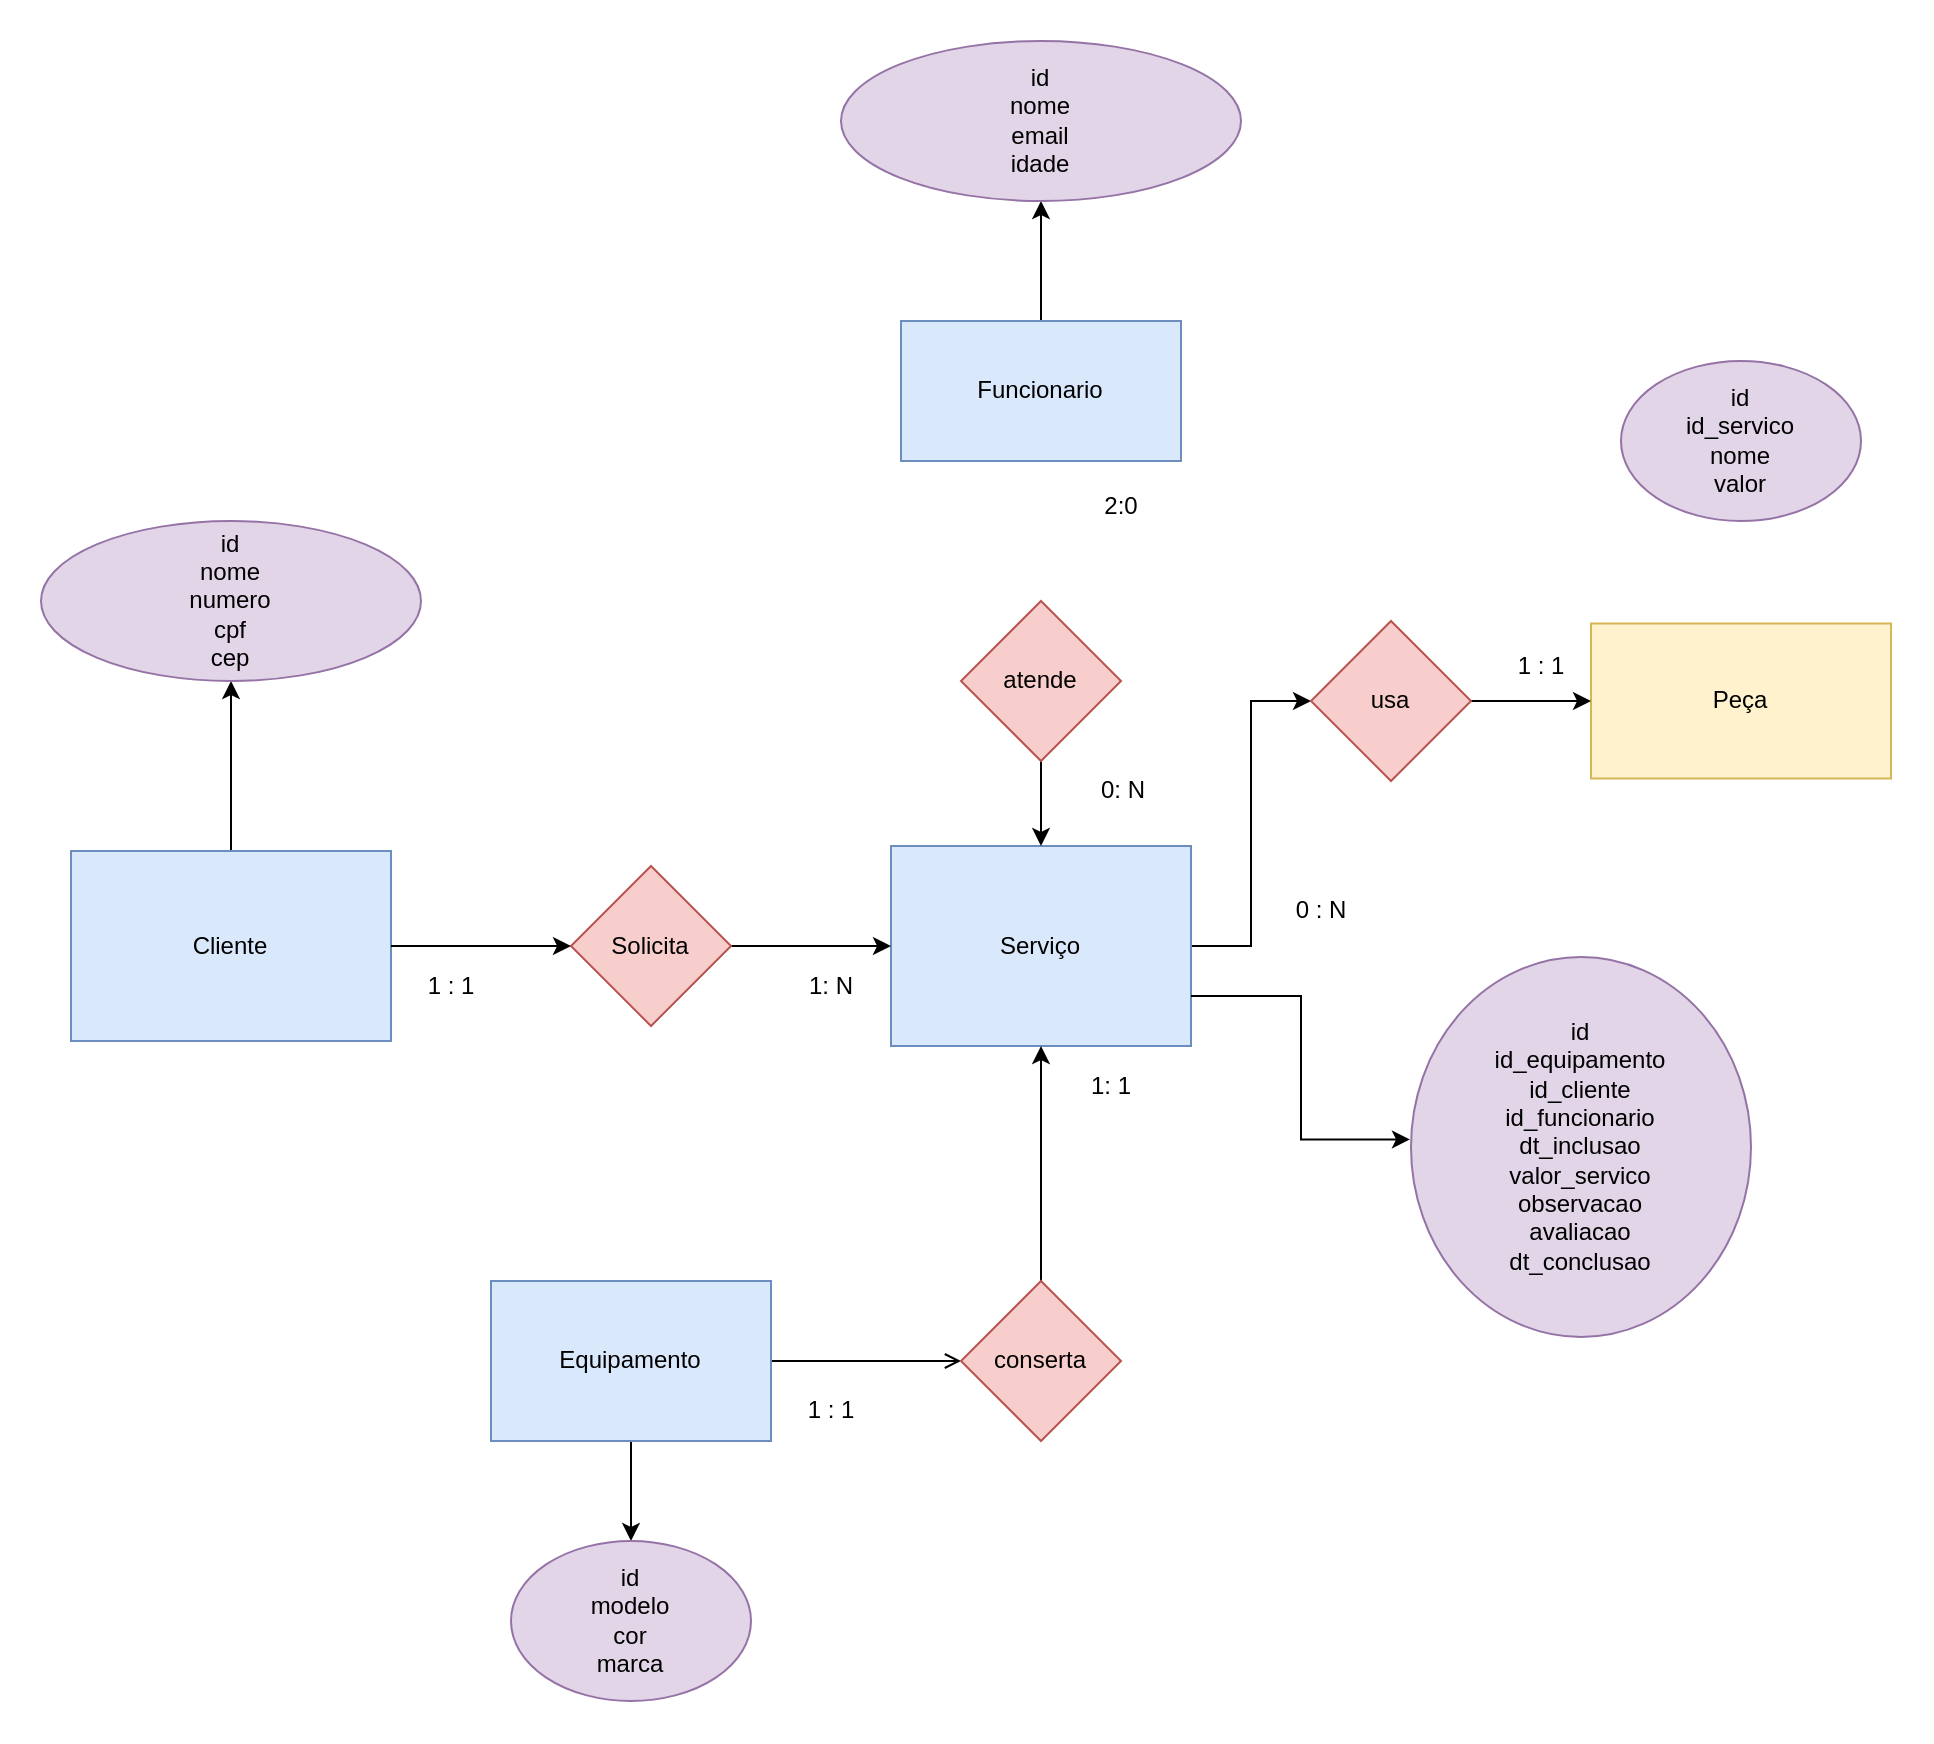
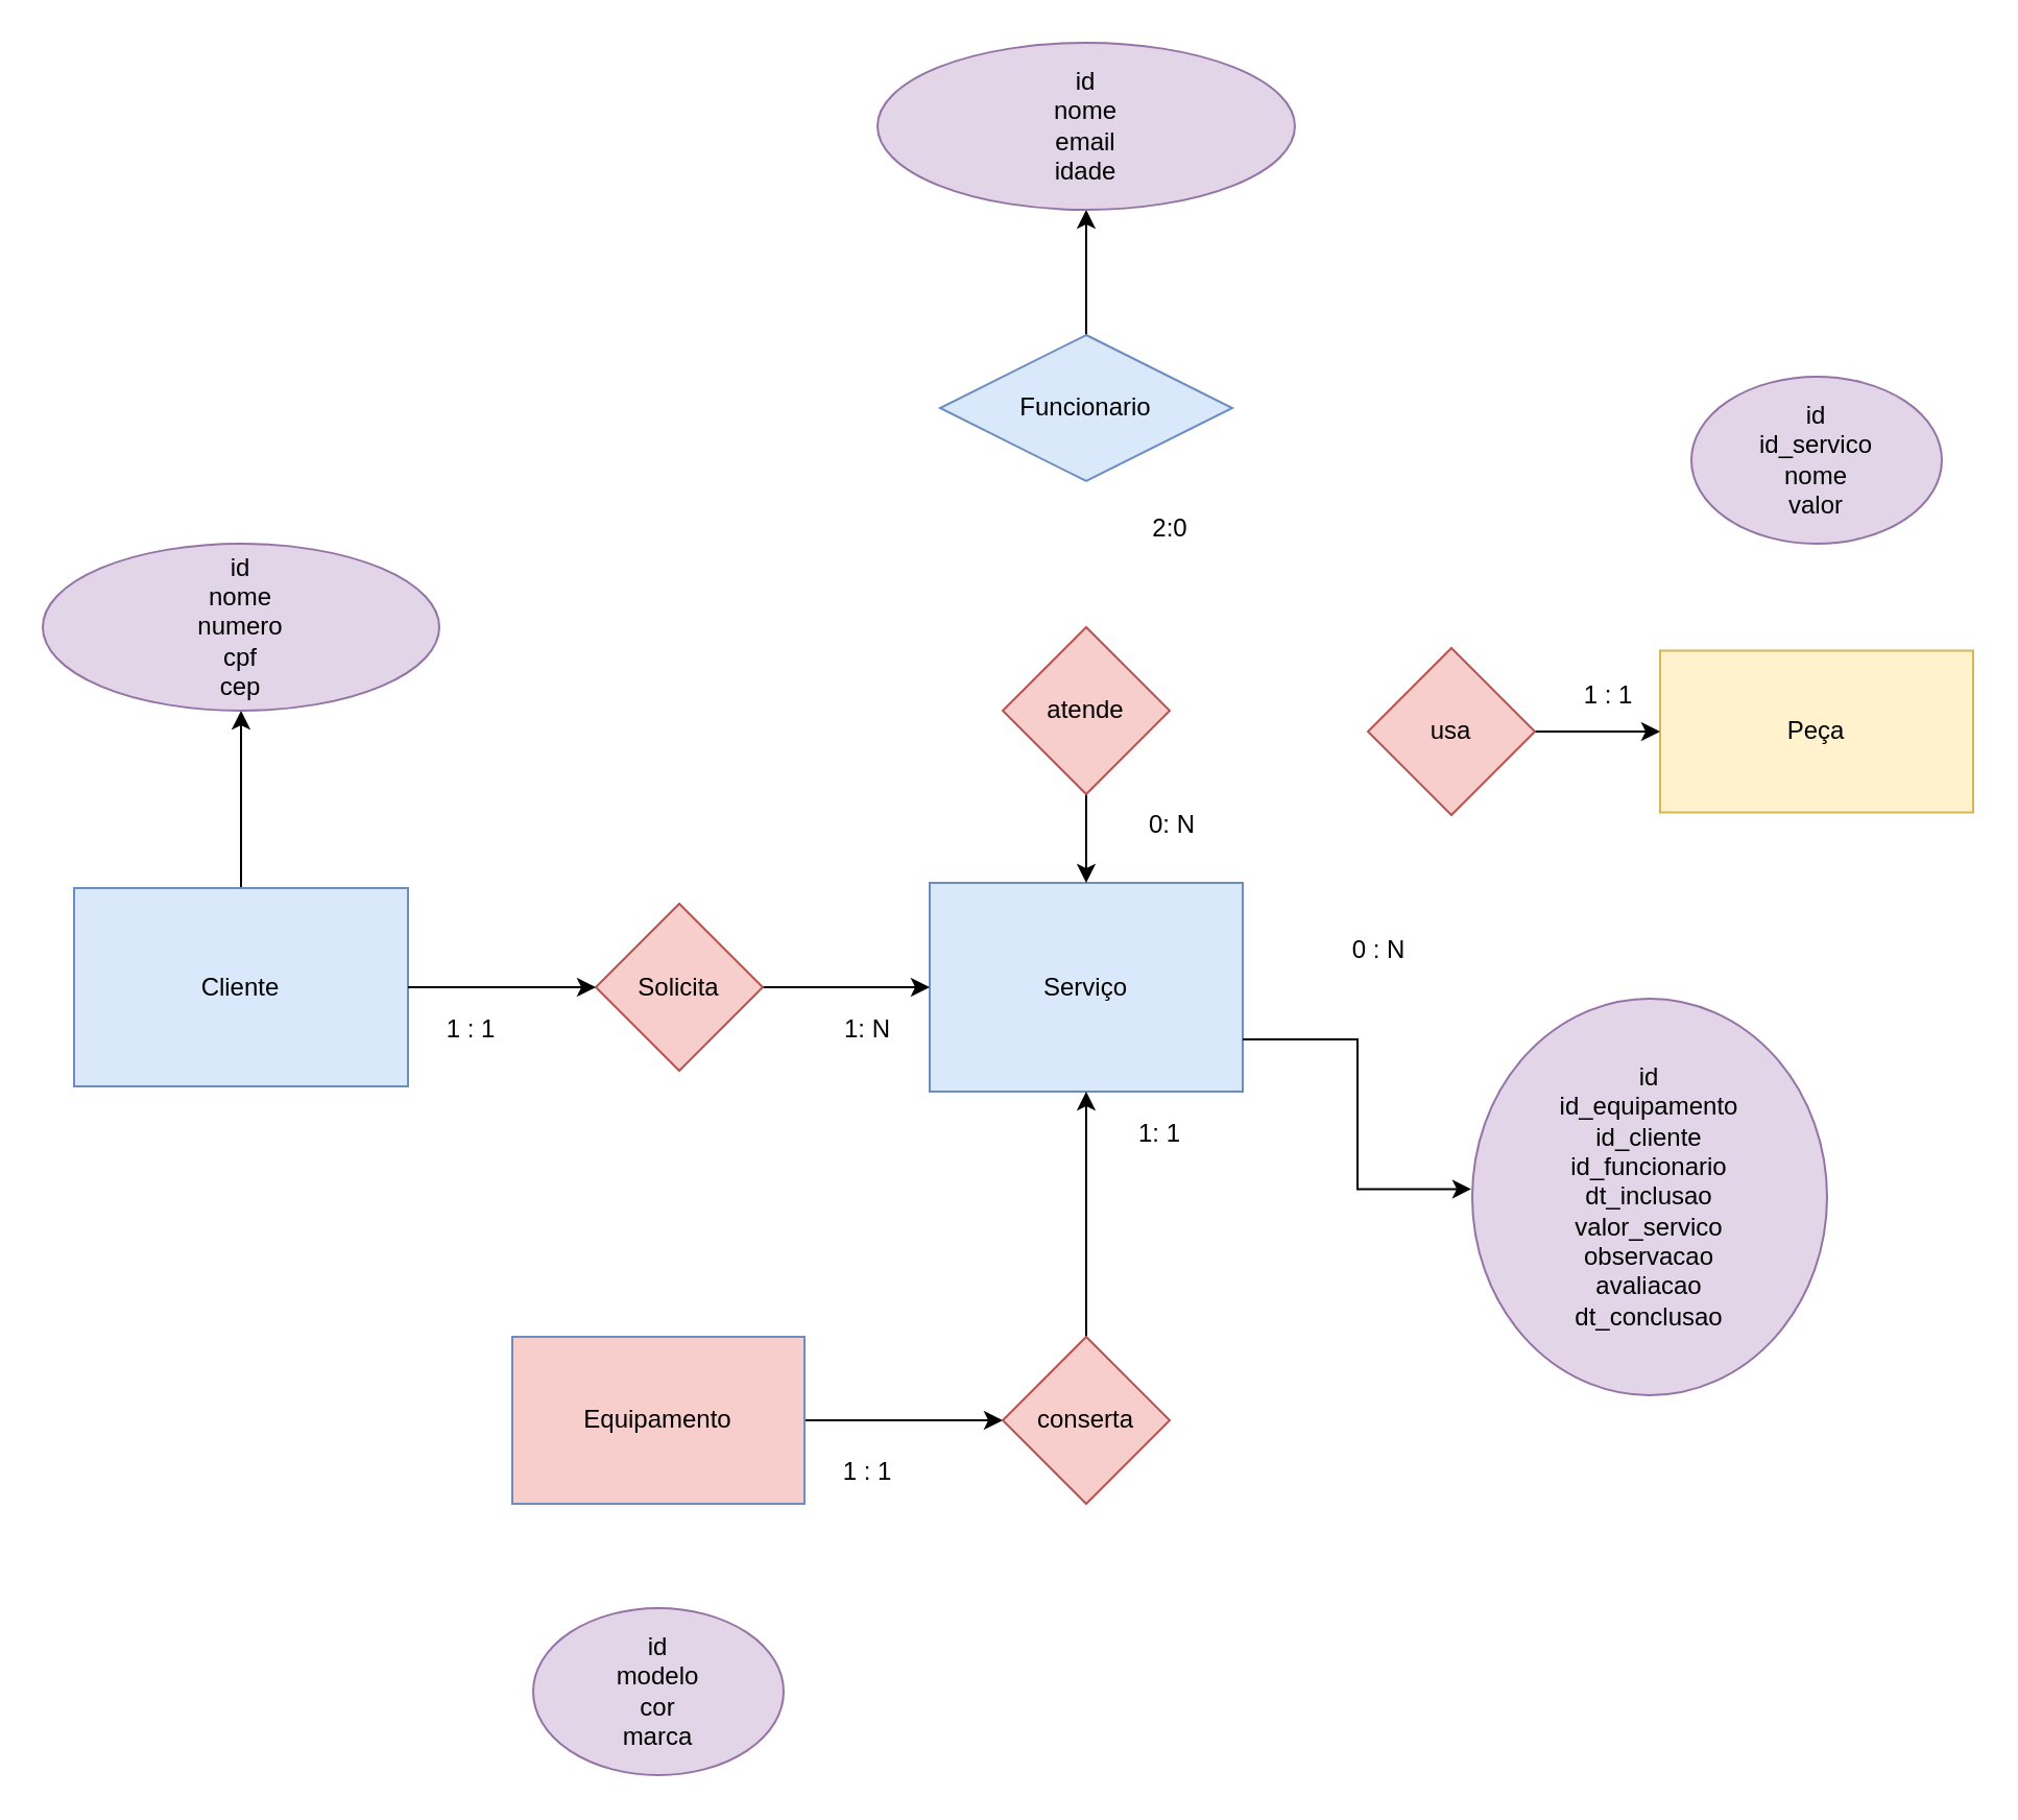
  <mxCell id="0" />
  <mxCell id="1" parent="0" />
- <mxCell id="2" style="edgeStyle=orthogonalEdgeStyle;rounded=0;orthogonalLoop=1;jettySize=auto;html=1;entryX=0;entryY=0.5;entryDx=0;entryDy=0;" edge="1" parent="1" source="3" target="30"><mxGeometry relative="1" as="geometry" /></mxCell>
  <mxCell id="3" value="Serviço" style="rounded=0;whiteSpace=wrap;html=1;fillColor=#dae8fc;strokeColor=#6c8ebf;" vertex="1" parent="1"><mxGeometry x="445" y="422.5" width="150" height="100" as="geometry" /></mxCell>
  <mxCell id="4" style="edgeStyle=orthogonalEdgeStyle;rounded=0;orthogonalLoop=1;jettySize=auto;html=1;" edge="1" parent="1" source="5" target="24"><mxGeometry relative="1" as="geometry" /></mxCell>
- <mxCell id="5" value="Funcionario" style="rounded=0;whiteSpace=wrap;html=1;fillColor=#dae8fc;strokeColor=#6c8ebf;" vertex="1" parent="1"><mxGeometry x="450" y="160" width="140" height="70" as="geometry" /></mxCell>
+ <mxCell id="5" value="Funcionario" style="rhombus;whiteSpace=wrap;html=1;fillColor=#dae8fc;strokeColor=#6c8ebf;" vertex="1" parent="1"><mxGeometry x="450" y="160" width="140" height="70" as="geometry" /></mxCell>
  <mxCell id="6" style="edgeStyle=orthogonalEdgeStyle;rounded=0;orthogonalLoop=1;jettySize=auto;html=1;" edge="1" parent="1" source="7" target="25"><mxGeometry relative="1" as="geometry" /></mxCell>
  <mxCell id="7" value="Cliente" style="rounded=0;whiteSpace=wrap;html=1;fillColor=#dae8fc;strokeColor=#6c8ebf;" vertex="1" parent="1"><mxGeometry y="425" width="160" height="95" as="geometry" x="35" /></mxCell>
- <mxCell id="8" style="edgeStyle=orthogonalEdgeStyle;rounded=0;orthogonalLoop=1;jettySize=auto;html=1;entryX=0;entryY=0.5;entryDx=0;entryDy=0;endArrow=open;" edge="1" parent="1" source="10" target="16"><mxGeometry relative="1" as="geometry" /></mxCell>
- <mxCell id="9" style="edgeStyle=orthogonalEdgeStyle;rounded=0;orthogonalLoop=1;jettySize=auto;html=1;" edge="1" parent="1" source="10" target="26"><mxGeometry relative="1" as="geometry" /></mxCell>
- <mxCell id="10" value="Equipamento" style="rounded=0;whiteSpace=wrap;html=1;fillColor=#dae8fc;strokeColor=#6c8ebf;" vertex="1" parent="1"><mxGeometry x="245" y="640" width="140" height="80" as="geometry" /></mxCell>
+ <mxCell id="8" style="edgeStyle=orthogonalEdgeStyle;rounded=0;orthogonalLoop=1;jettySize=auto;html=1;entryX=0;entryY=0.5;entryDx=0;entryDy=0;" edge="1" parent="1" source="10" target="16"><mxGeometry relative="1" as="geometry" /></mxCell>
+ <mxCell id="10" value="Equipamento" style="rounded=0;whiteSpace=wrap;html=1;fillColor=#f8cecc;strokeColor=#6c8ebf;" vertex="1" parent="1"><mxGeometry x="245" y="640" width="140" height="80" as="geometry" /></mxCell>
  <mxCell id="11" style="edgeStyle=orthogonalEdgeStyle;rounded=0;orthogonalLoop=1;jettySize=auto;html=1;entryX=0;entryY=0.5;entryDx=0;entryDy=0;" edge="1" parent="1" source="12" target="3"><mxGeometry relative="1" as="geometry" /></mxCell>
  <mxCell id="12" value="Solicita" style="rhombus;whiteSpace=wrap;html=1;fillColor=#f8cecc;strokeColor=#b85450;" vertex="1" parent="1"><mxGeometry x="285" y="432.5" width="80" height="80" as="geometry" /></mxCell>
  <mxCell id="13" style="edgeStyle=orthogonalEdgeStyle;rounded=0;orthogonalLoop=1;jettySize=auto;html=1;" edge="1" parent="1" source="14" target="3"><mxGeometry relative="1" as="geometry" /></mxCell>
  <mxCell id="14" value="atende" style="rhombus;whiteSpace=wrap;html=1;fillColor=#f8cecc;strokeColor=#b85450;" vertex="1" parent="1"><mxGeometry x="480" y="300" width="80" height="80" as="geometry" /></mxCell>
  <mxCell id="15" style="edgeStyle=orthogonalEdgeStyle;rounded=0;orthogonalLoop=1;jettySize=auto;html=1;entryX=0.5;entryY=1;entryDx=0;entryDy=0;" edge="1" parent="1" source="16" target="3"><mxGeometry relative="1" as="geometry" /></mxCell>
  <mxCell id="16" value="conserta" style="rhombus;whiteSpace=wrap;html=1;fillColor=#f8cecc;strokeColor=#b85450;" vertex="1" parent="1"><mxGeometry x="480" y="640" width="80" height="80" as="geometry" /></mxCell>
  <mxCell id="17" style="edgeStyle=orthogonalEdgeStyle;rounded=0;orthogonalLoop=1;jettySize=auto;html=1;entryX=0;entryY=0.5;entryDx=0;entryDy=0;" edge="1" parent="1" source="7" target="12"><mxGeometry relative="1" as="geometry" /></mxCell>
  <mxCell id="18" value="0: N" style="text;html=1;align=center;verticalAlign=middle;resizable=0;points=[];autosize=1;strokeColor=none;fillColor=none;" vertex="1" parent="1"><mxGeometry x="536" y="380" width="50" height="30" as="geometry" /></mxCell>
  <mxCell id="19" value="2:0" style="text;html=1;align=center;verticalAlign=middle;resizable=0;points=[];autosize=1;strokeColor=none;fillColor=none;" vertex="1" parent="1"><mxGeometry x="540" y="238" width="40" height="30" as="geometry" /></mxCell>
  <mxCell id="20" value="1 : 1" style="text;html=1;align=center;verticalAlign=middle;resizable=0;points=[];autosize=1;strokeColor=none;fillColor=none;" vertex="1" parent="1"><mxGeometry x="390" y="690" width="50" height="30" as="geometry" /></mxCell>
  <mxCell id="21" value="1: 1" style="text;html=1;align=center;verticalAlign=middle;resizable=0;points=[];autosize=1;strokeColor=none;fillColor=none;" vertex="1" parent="1"><mxGeometry x="535" y="528" width="40" height="30" as="geometry" /></mxCell>
  <mxCell id="22" value="1: N" style="text;html=1;align=center;verticalAlign=middle;resizable=0;points=[];autosize=1;strokeColor=none;fillColor=none;" vertex="1" parent="1"><mxGeometry x="390" y="478" width="50" height="30" as="geometry" /></mxCell>
  <mxCell id="23" value="1 : 1" style="text;html=1;align=center;verticalAlign=middle;resizable=0;points=[];autosize=1;strokeColor=none;fillColor=none;" vertex="1" parent="1"><mxGeometry x="200" y="478" width="50" height="30" as="geometry" /></mxCell>
  <mxCell id="24" value="&lt;div&gt;id&lt;/div&gt;nome&lt;div&gt;email&lt;/div&gt;&lt;div&gt;idade&lt;/div&gt;" style="ellipse;whiteSpace=wrap;html=1;fillColor=#e1d5e7;strokeColor=#9673a6;" vertex="1" parent="1"><mxGeometry x="420" y="20" width="200" height="80" as="geometry" /></mxCell>
  <mxCell id="25" value="id&lt;div&gt;nome&lt;/div&gt;&lt;div&gt;numero&lt;/div&gt;&lt;div&gt;cpf&lt;/div&gt;&lt;div&gt;cep&lt;/div&gt;" style="ellipse;whiteSpace=wrap;html=1;fillColor=#e1d5e7;strokeColor=#9673a6;" vertex="1" parent="1"><mxGeometry x="20" y="260" width="190" height="80" as="geometry" /></mxCell>
  <mxCell id="26" value="id&lt;div&gt;modelo&lt;/div&gt;&lt;div&gt;cor&lt;/div&gt;&lt;div&gt;marca&lt;/div&gt;" style="ellipse;whiteSpace=wrap;html=1;fillColor=#e1d5e7;strokeColor=#9673a6;" vertex="1" parent="1"><mxGeometry x="255" y="770" width="120" height="80" as="geometry" /></mxCell>
  <mxCell id="27" value="id&lt;div&gt;id_equipamento&lt;/div&gt;&lt;div&gt;id_cliente&lt;/div&gt;&lt;div&gt;id_funcionario&lt;/div&gt;&lt;div&gt;dt_inclusao&lt;br&gt;valor_servico&lt;br&gt;observacao&lt;/div&gt;&lt;div&gt;avaliacao&lt;/div&gt;&lt;div&gt;dt_conclusao&lt;/div&gt;" style="ellipse;whiteSpace=wrap;html=1;fillColor=#e1d5e7;strokeColor=#9673a6;" vertex="1" parent="1"><mxGeometry x="705" y="478" width="170" height="190" as="geometry" /></mxCell>
  <mxCell id="28" value="Peça" style="rounded=0;whiteSpace=wrap;html=1;fillColor=#fff2cc;strokeColor=#d6b656;" vertex="1" parent="1"><mxGeometry x="795" y="311.25" width="150" height="77.5" as="geometry" /></mxCell>
  <mxCell id="29" style="edgeStyle=orthogonalEdgeStyle;rounded=0;orthogonalLoop=1;jettySize=auto;html=1;entryX=0;entryY=0.5;entryDx=0;entryDy=0;" edge="1" parent="1" source="30" target="28"><mxGeometry relative="1" as="geometry" /></mxCell>
  <mxCell id="30" value="usa" style="rhombus;whiteSpace=wrap;html=1;fillColor=#f8cecc;strokeColor=#b85450;" vertex="1" parent="1"><mxGeometry x="655" y="310" width="80" height="80" as="geometry" /></mxCell>
  <mxCell id="31" value="id&lt;div&gt;id_servico&lt;/div&gt;&lt;div&gt;nome&lt;/div&gt;&lt;div&gt;valor&lt;/div&gt;" style="ellipse;whiteSpace=wrap;html=1;fillColor=#e1d5e7;strokeColor=#9673a6;" vertex="1" parent="1"><mxGeometry x="810" y="180" width="120" height="80" as="geometry" /></mxCell>
  <mxCell id="32" style="edgeStyle=orthogonalEdgeStyle;rounded=0;orthogonalLoop=1;jettySize=auto;html=1;exitX=1;exitY=0.75;exitDx=0;exitDy=0;entryX=-0.003;entryY=0.48;entryDx=0;entryDy=0;entryPerimeter=0;" edge="1" parent="1" source="3" target="27"><mxGeometry relative="1" as="geometry" /></mxCell>
  <mxCell id="33" value="1 : 1" style="text;html=1;align=center;verticalAlign=middle;resizable=0;points=[];autosize=1;strokeColor=none;fillColor=none;" vertex="1" parent="1"><mxGeometry x="745" y="318" width="50" height="30" as="geometry" /></mxCell>
  <mxCell id="34" value="0 : N" style="text;html=1;align=center;verticalAlign=middle;resizable=0;points=[];autosize=1;strokeColor=none;fillColor=none;" vertex="1" parent="1"><mxGeometry x="635" y="440" width="50" height="30" as="geometry" /></mxCell>
